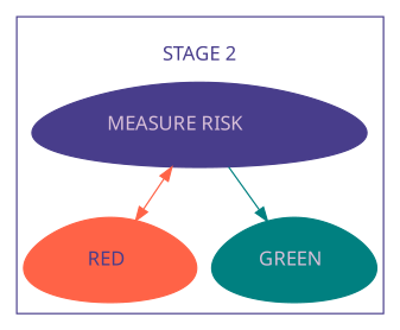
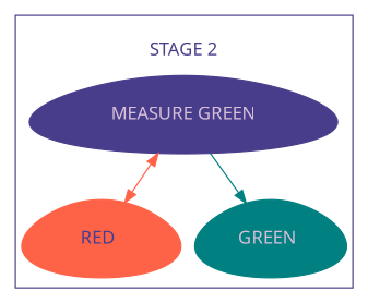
  digraph {
    node [fontcolor=thistle fontname=Avenir margin=0.2 shape=egg style=filled]
-   "MEASURE RISK\l" [color=darkslateblue]
+   "MEASURE RISK\l" [color=darkslateblue label="MEASURE GREEN"]
    n2 [color=tomato fontcolor=darkslateblue label="   RED   \l"]
    n3 [color=teal label="GREEN\l"]
    subgraph cluster_1 {
      color=darkslateblue
      fontcolor=darkslateblue
      fontname=Avenir
      label="\nSTAGE 2\l"
      shape=egg
      "MEASURE RISK\l"
      n2
      n3
    }
    "MEASURE RISK\l" -> n2 [color=tomato dir=both]
    "MEASURE RISK\l" -> n3 [color=teal]
  }
